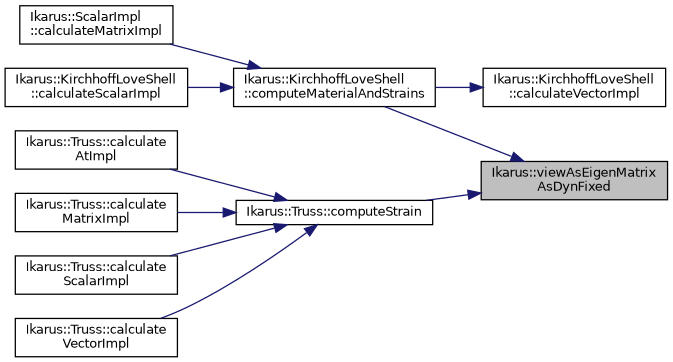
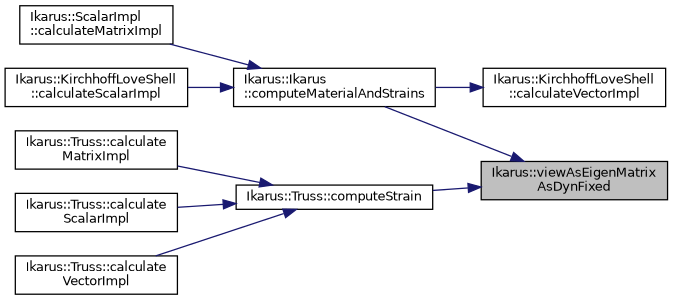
  digraph {
    rankdir=RL
    node [color=black fillcolor=white fontname=Helvetica fontsize=10 shape=record style=filled]
    edge [color=midnightblue dir=back fontname=Helvetica fontsize=10 labelfontname=Helvetica labelfontsize=10 style=solid]
    n1 [fillcolor=grey75 fontcolor=black height=0.2 label="Ikarus::viewAsEigenMatrix\lAsDynFixed" width=0.4]
-   n2 [height=0.2 label="Ikarus::KirchhoffLoveShell\l::computeMaterialAndStrains" width=0.4]
+   n2 [height=0.2 label="Ikarus::Ikarus\l::computeMaterialAndStrains" width=0.4]
    n3 [height=0.2 label="Ikarus::Truss::computeStrain" width=0.4]
    n4 [height=0.2 label="Ikarus::ScalarImpl\l::calculateMatrixImpl" width=0.4]
    n5 [height=0.2 label="Ikarus::KirchhoffLoveShell\l::calculateScalarImpl" width=0.4]
-   n6 [height=0.2 label="Ikarus::Truss::calculate\lAtImpl" width=0.4]
    n7 [height=0.2 label="Ikarus::Truss::calculate\lMatrixImpl" width=0.4]
    n8 [height=0.2 label="Ikarus::Truss::calculate\lScalarImpl" width=0.4]
    n9 [height=0.2 label="Ikarus::Truss::calculate\lVectorImpl" width=0.4]
    n10 [height=0.2 label="Ikarus::KirchhoffLoveShell\l::calculateVectorImpl" width=0.4]
    n1 -> n2
    n1 -> n3
    n2 -> n4
    n2 -> n5
-   n3 -> n6
    n3 -> n7
    n3 -> n8
    n3 -> n9
    n10 -> n2
  }
